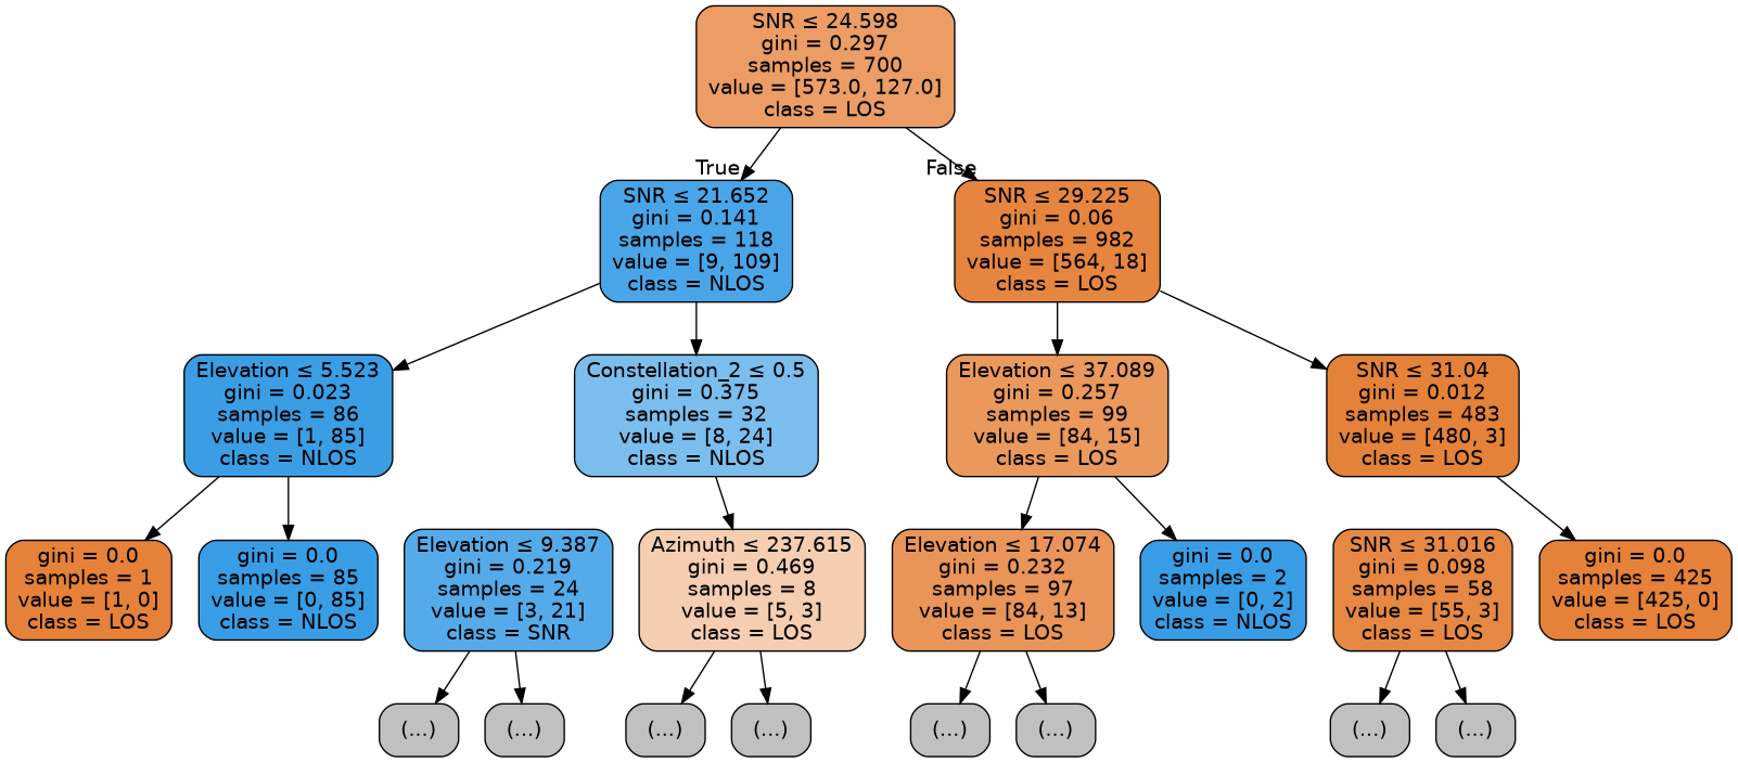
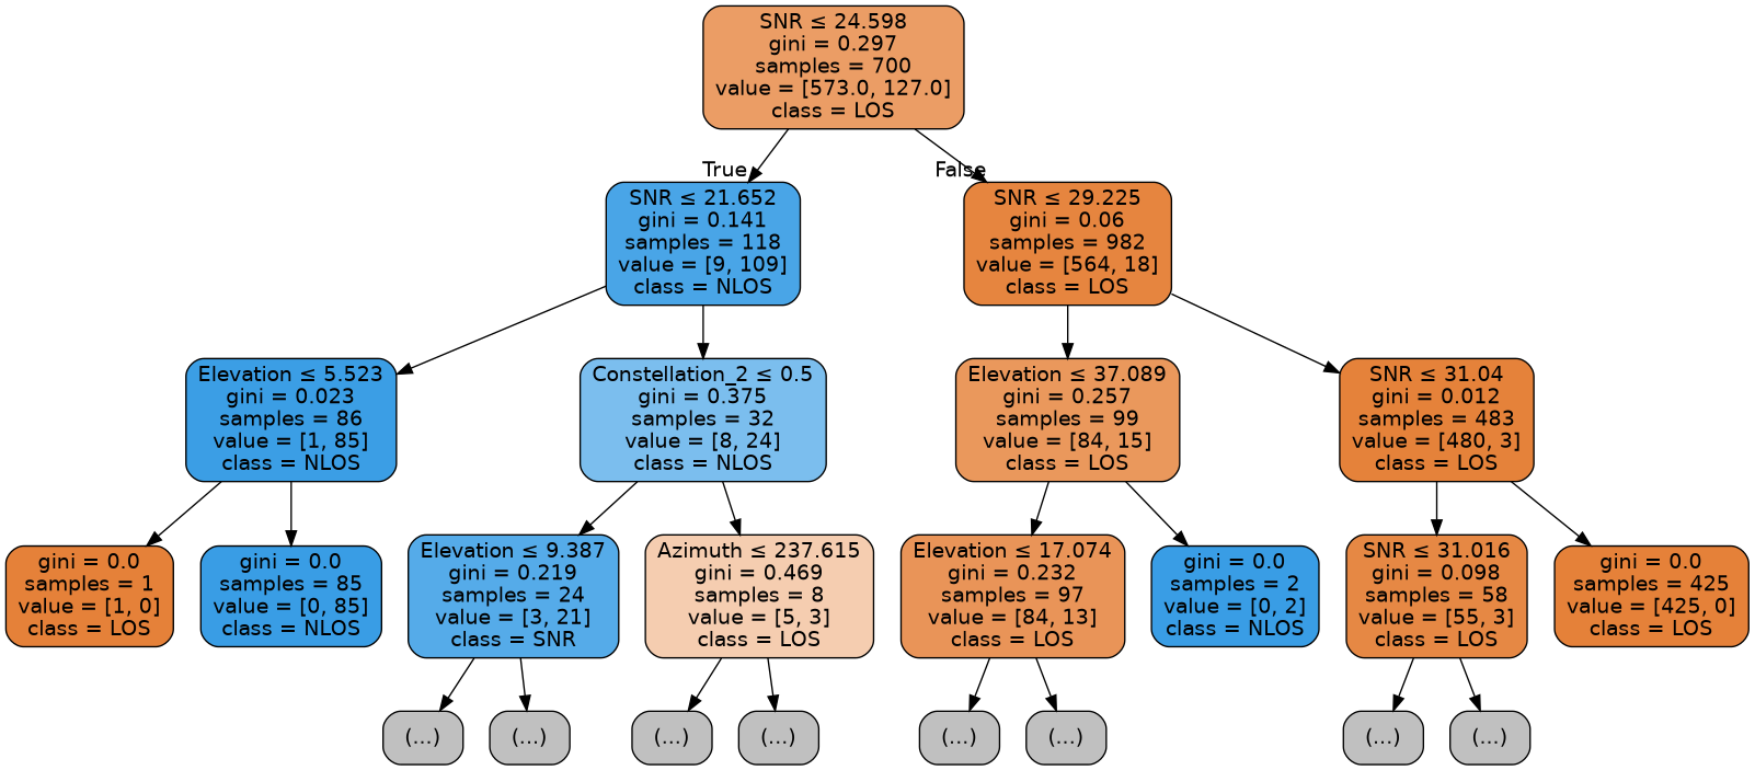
  digraph {
    node [color=black fillcolor="#C0C0C0" fontname=helvetica shape=box style="filled, rounded"]
    edge [fontname=helvetica]
    n1 [fillcolor="#eb9d65" label=<SNR &le; 24.598<br/>gini = 0.297<br/>samples = 700<br/>value = [573.0, 127.0]<br/>class = LOS>]
    n2 [fillcolor="#49a5e7" label=<SNR &le; 21.652<br/>gini = 0.141<br/>samples = 118<br/>value = [9, 109]<br/>class = NLOS>]
    n3 [fillcolor="#e6853f" label=<SNR &le; 29.225<br/>gini = 0.06<br/>samples = 982<br/>value = [564, 18]<br/>class = LOS>]
    n4 [fillcolor="#3b9ee5" label=<Elevation &le; 5.523<br/>gini = 0.023<br/>samples = 86<br/>value = [1, 85]<br/>class = NLOS>]
    n5 [fillcolor="#7bbeee" label=<Constellation_2 &le; 0.5<br/>gini = 0.375<br/>samples = 32<br/>value = [8, 24]<br/>class = NLOS>]
    n6 [fillcolor="#ea985c" label=<Elevation &le; 37.089<br/>gini = 0.257<br/>samples = 99<br/>value = [84, 15]<br/>class = LOS>]
    n7 [fillcolor="#e5823a" label=<SNR &le; 31.04<br/>gini = 0.012<br/>samples = 483<br/>value = [480, 3]<br/>class = LOS>]
    n8 [fillcolor="#e58139" label=<gini = 0.0<br/>samples = 1<br/>value = [1, 0]<br/>class = LOS>]
    n9 [fillcolor="#399de5" label=<gini = 0.0<br/>samples = 85<br/>value = [0, 85]<br/>class = NLOS>]
    n10 [fillcolor="#55abe9" label=<Elevation &le; 9.387<br/>gini = 0.219<br/>samples = 24<br/>value = [3, 21]<br/>class = SNR>]
    n11 [fillcolor="#f5cdb0" label=<Azimuth &le; 237.615<br/>gini = 0.469<br/>samples = 8<br/>value = [5, 3]<br/>class = LOS>]
    n12 [label="(...)"]
    n13 [label="(...)"]
    n14 [label="(...)"]
    n15 [label="(...)"]
    n16 [fillcolor="#e99458" label=<Elevation &le; 17.074<br/>gini = 0.232<br/>samples = 97<br/>value = [84, 13]<br/>class = LOS>]
    n17 [fillcolor="#399de5" label=<gini = 0.0<br/>samples = 2<br/>value = [0, 2]<br/>class = NLOS>]
    n18 [fillcolor="#e68844" label=<SNR &le; 31.016<br/>gini = 0.098<br/>samples = 58<br/>value = [55, 3]<br/>class = LOS>]
    n19 [fillcolor="#e58139" label=<gini = 0.0<br/>samples = 425<br/>value = [425, 0]<br/>class = LOS>]
    n20 [label="(...)"]
    n21 [label="(...)"]
    n22 [label="(...)"]
    n23 [label="(...)"]
    n1 -> n2 [headlabel=True labelangle=45 labeldistance=2.5]
    n1 -> n3 [headlabel=False labelangle=-45 labeldistance=2.5]
    n2 -> n4
    n2 -> n5
    n3 -> n6
    n3 -> n7
    n4 -> n8
    n4 -> n9
+   n5 -> n10
    n5 -> n11
    n6 -> n16
    n6 -> n17
+   n7 -> n18
    n7 -> n19
    n10 -> n12
    n10 -> n13
    n11 -> n14
    n11 -> n15
    n16 -> n20
    n16 -> n21
    n18 -> n22
    n18 -> n23
  }
